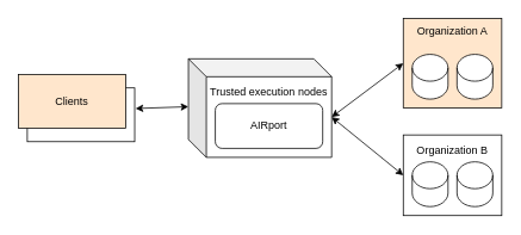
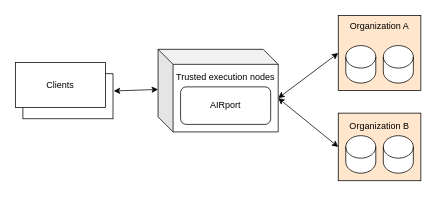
  <mxCell id="0" />
  <mxCell id="1" parent="0" />
  <mxCell id="2" value="Organization A&lt;br&gt;&lt;br&gt;&lt;br&gt;&lt;br&gt;&lt;br&gt;&lt;br&gt;" style="rounded=0;whiteSpace=wrap;html=1;fillColor=#ffe6cc;" vertex="1" parent="1"><mxGeometry x="450" y="20" width="110" height="100" as="geometry" /></mxCell>
- <mxCell id="3" value="Organization B&lt;br&gt;&lt;br&gt;&lt;br&gt;&lt;br&gt;&lt;br&gt;" style="rounded=0;whiteSpace=wrap;html=1;" vertex="1" parent="1"><mxGeometry x="450" y="150" width="110" height="90" as="geometry" /></mxCell>
+ <mxCell id="3" value="Organization B&lt;br&gt;&lt;br&gt;&lt;br&gt;&lt;br&gt;&lt;br&gt;" style="rounded=0;whiteSpace=wrap;html=1;fillColor=#ffe6cc;" vertex="1" parent="1"><mxGeometry x="450" y="150" width="110" height="90" as="geometry" /></mxCell>
  <mxCell id="4" value="Trusted execution nodes&lt;br&gt;&lt;br&gt;&lt;br&gt;&lt;br&gt;&lt;br&gt;" style="shape=cube;whiteSpace=wrap;html=1;boundedLbl=1;backgroundOutline=1;darkOpacity=0.05;darkOpacity2=0.1;" vertex="1" parent="1"><mxGeometry x="210" y="65" width="160" height="110" as="geometry" /></mxCell>
  <mxCell id="5" value="AIRport" style="whiteSpace=wrap;html=1;rounded=1;" vertex="1" parent="1"><mxGeometry x="240" y="115" width="120" height="50" as="geometry" /></mxCell>
  <mxCell id="6" value="" style="endArrow=classic;startArrow=classic;html=1;rounded=0;entryX=0;entryY=0.5;entryDx=0;entryDy=0;exitX=0;exitY=0;exitDx=160;exitDy=65;exitPerimeter=0;" edge="1" parent="1" source="4" target="2"><mxGeometry width="50" height="50" relative="1" as="geometry"><mxPoint x="370" y="240" as="sourcePoint" /><mxPoint x="420" y="190" as="targetPoint" /></mxGeometry></mxCell>
  <mxCell id="7" value="" style="endArrow=classic;startArrow=classic;html=1;rounded=0;entryX=0;entryY=0.5;entryDx=0;entryDy=0;exitX=0;exitY=0;exitDx=160;exitDy=65;exitPerimeter=0;" edge="1" parent="1" source="4" target="3"><mxGeometry width="50" height="50" relative="1" as="geometry"><mxPoint x="370" y="240" as="sourcePoint" /><mxPoint x="420" y="190" as="targetPoint" /></mxGeometry></mxCell>
  <mxCell id="8" value="" style="endArrow=classic;startArrow=classic;html=1;rounded=0;entryX=0;entryY=0.486;entryDx=0;entryDy=0;entryPerimeter=0;exitX=1.008;exitY=0.383;exitDx=0;exitDy=0;exitPerimeter=0;" edge="1" parent="1" source="13" target="4"><mxGeometry width="50" height="50" relative="1" as="geometry"><mxPoint x="370" y="240" as="sourcePoint" /><mxPoint x="420" y="190" as="targetPoint" /></mxGeometry></mxCell>
  <mxCell id="9" value="" style="shape=cylinder3;whiteSpace=wrap;html=1;boundedLbl=1;backgroundOutline=1;size=15;" vertex="1" parent="1"><mxGeometry x="460" y="60" width="40" height="50" as="geometry" /></mxCell>
  <mxCell id="10" value="" style="shape=cylinder3;whiteSpace=wrap;html=1;boundedLbl=1;backgroundOutline=1;size=15;" vertex="1" parent="1"><mxGeometry x="510" y="60" width="40" height="50" as="geometry" /></mxCell>
  <mxCell id="11" value="" style="shape=cylinder3;whiteSpace=wrap;html=1;boundedLbl=1;backgroundOutline=1;size=15;" vertex="1" parent="1"><mxGeometry x="460" y="180" width="40" height="50" as="geometry" /></mxCell>
  <mxCell id="12" value="" style="shape=cylinder3;whiteSpace=wrap;html=1;boundedLbl=1;backgroundOutline=1;size=15;" vertex="1" parent="1"><mxGeometry x="510" y="180" width="40" height="50" as="geometry" /></mxCell>
  <mxCell id="13" value="" style="rounded=0;whiteSpace=wrap;html=1;" vertex="1" parent="1"><mxGeometry x="30" y="97.5" width="120" height="60" as="geometry" /></mxCell>
- <mxCell id="14" value="Clients" style="rounded=0;whiteSpace=wrap;html=1;fillColor=#ffe6cc;" vertex="1" parent="1"><mxGeometry x="20" y="82.5" width="120" height="60" as="geometry" /></mxCell>
+ <mxCell id="14" value="Clients" style="rounded=0;whiteSpace=wrap;html=1;" vertex="1" parent="1"><mxGeometry x="20" y="82.5" width="120" height="60" as="geometry" /></mxCell>
